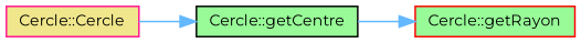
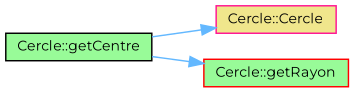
  digraph {
    fontname=Montserrat
    rankdir=LR
    node [fillcolor=palegreen fontname=Montserrat fontsize=10 shape=box style=filled]
    edge [color=steelblue1 fontname=Montserrat fontsize=10 labelfontname=Helvetica labelfontsize=10 style=solid]
    n1 [color=deeppink fillcolor=khaki fontcolor=black height=0.2 label="Cercle::Cercle" width=0.4]
    n2 [color=black height=0.2 label="Cercle::getCentre" width=0.4]
    n3 [color=red height=0.2 label="Cercle::getRayon" width=0.4]
-   n1 -> n2
+   n2 -> n1
    n2 -> n3
  }
